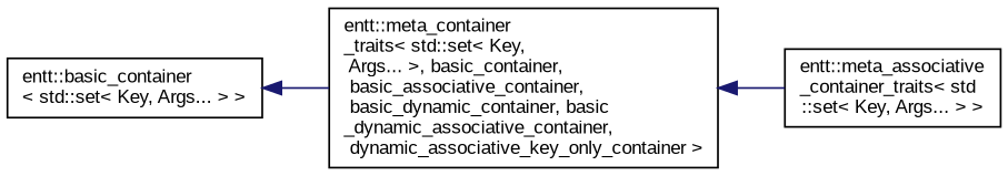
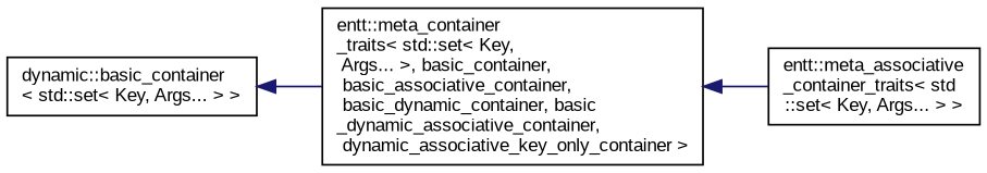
  digraph {
    rankdir=LR
    fontname="Liberation Sans"
    node [color=black fillcolor=white fontname="Liberation Sans" fontsize=10 shape=record style=filled]
    edge [color=midnightblue dir=back fontname="Liberation Sans" fontsize=10 labelfontname=Helvetica labelfontsize=10 style=solid]
-   n1 [height=0.2 label="entt::basic_container\l\< std::set\< Key, Args... \> \>" width=0.4]
+   n1 [height=0.2 label="dynamic::basic_container\l\< std::set\< Key, Args... \> \>" width=0.4]
    n2 [height=0.2 label="entt::meta_container\l_traits\< std::set\< Key,\l Args... \>, basic_container,\l basic_associative_container,\l basic_dynamic_container, basic\l_dynamic_associative_container,\l dynamic_associative_key_only_container \>" width=0.4]
    n3 [height=0.2 label="entt::meta_associative\l_container_traits\< std\l::set\< Key, Args... \> \>" width=0.4]
    n1 -> n2
    n2 -> n3
  }
